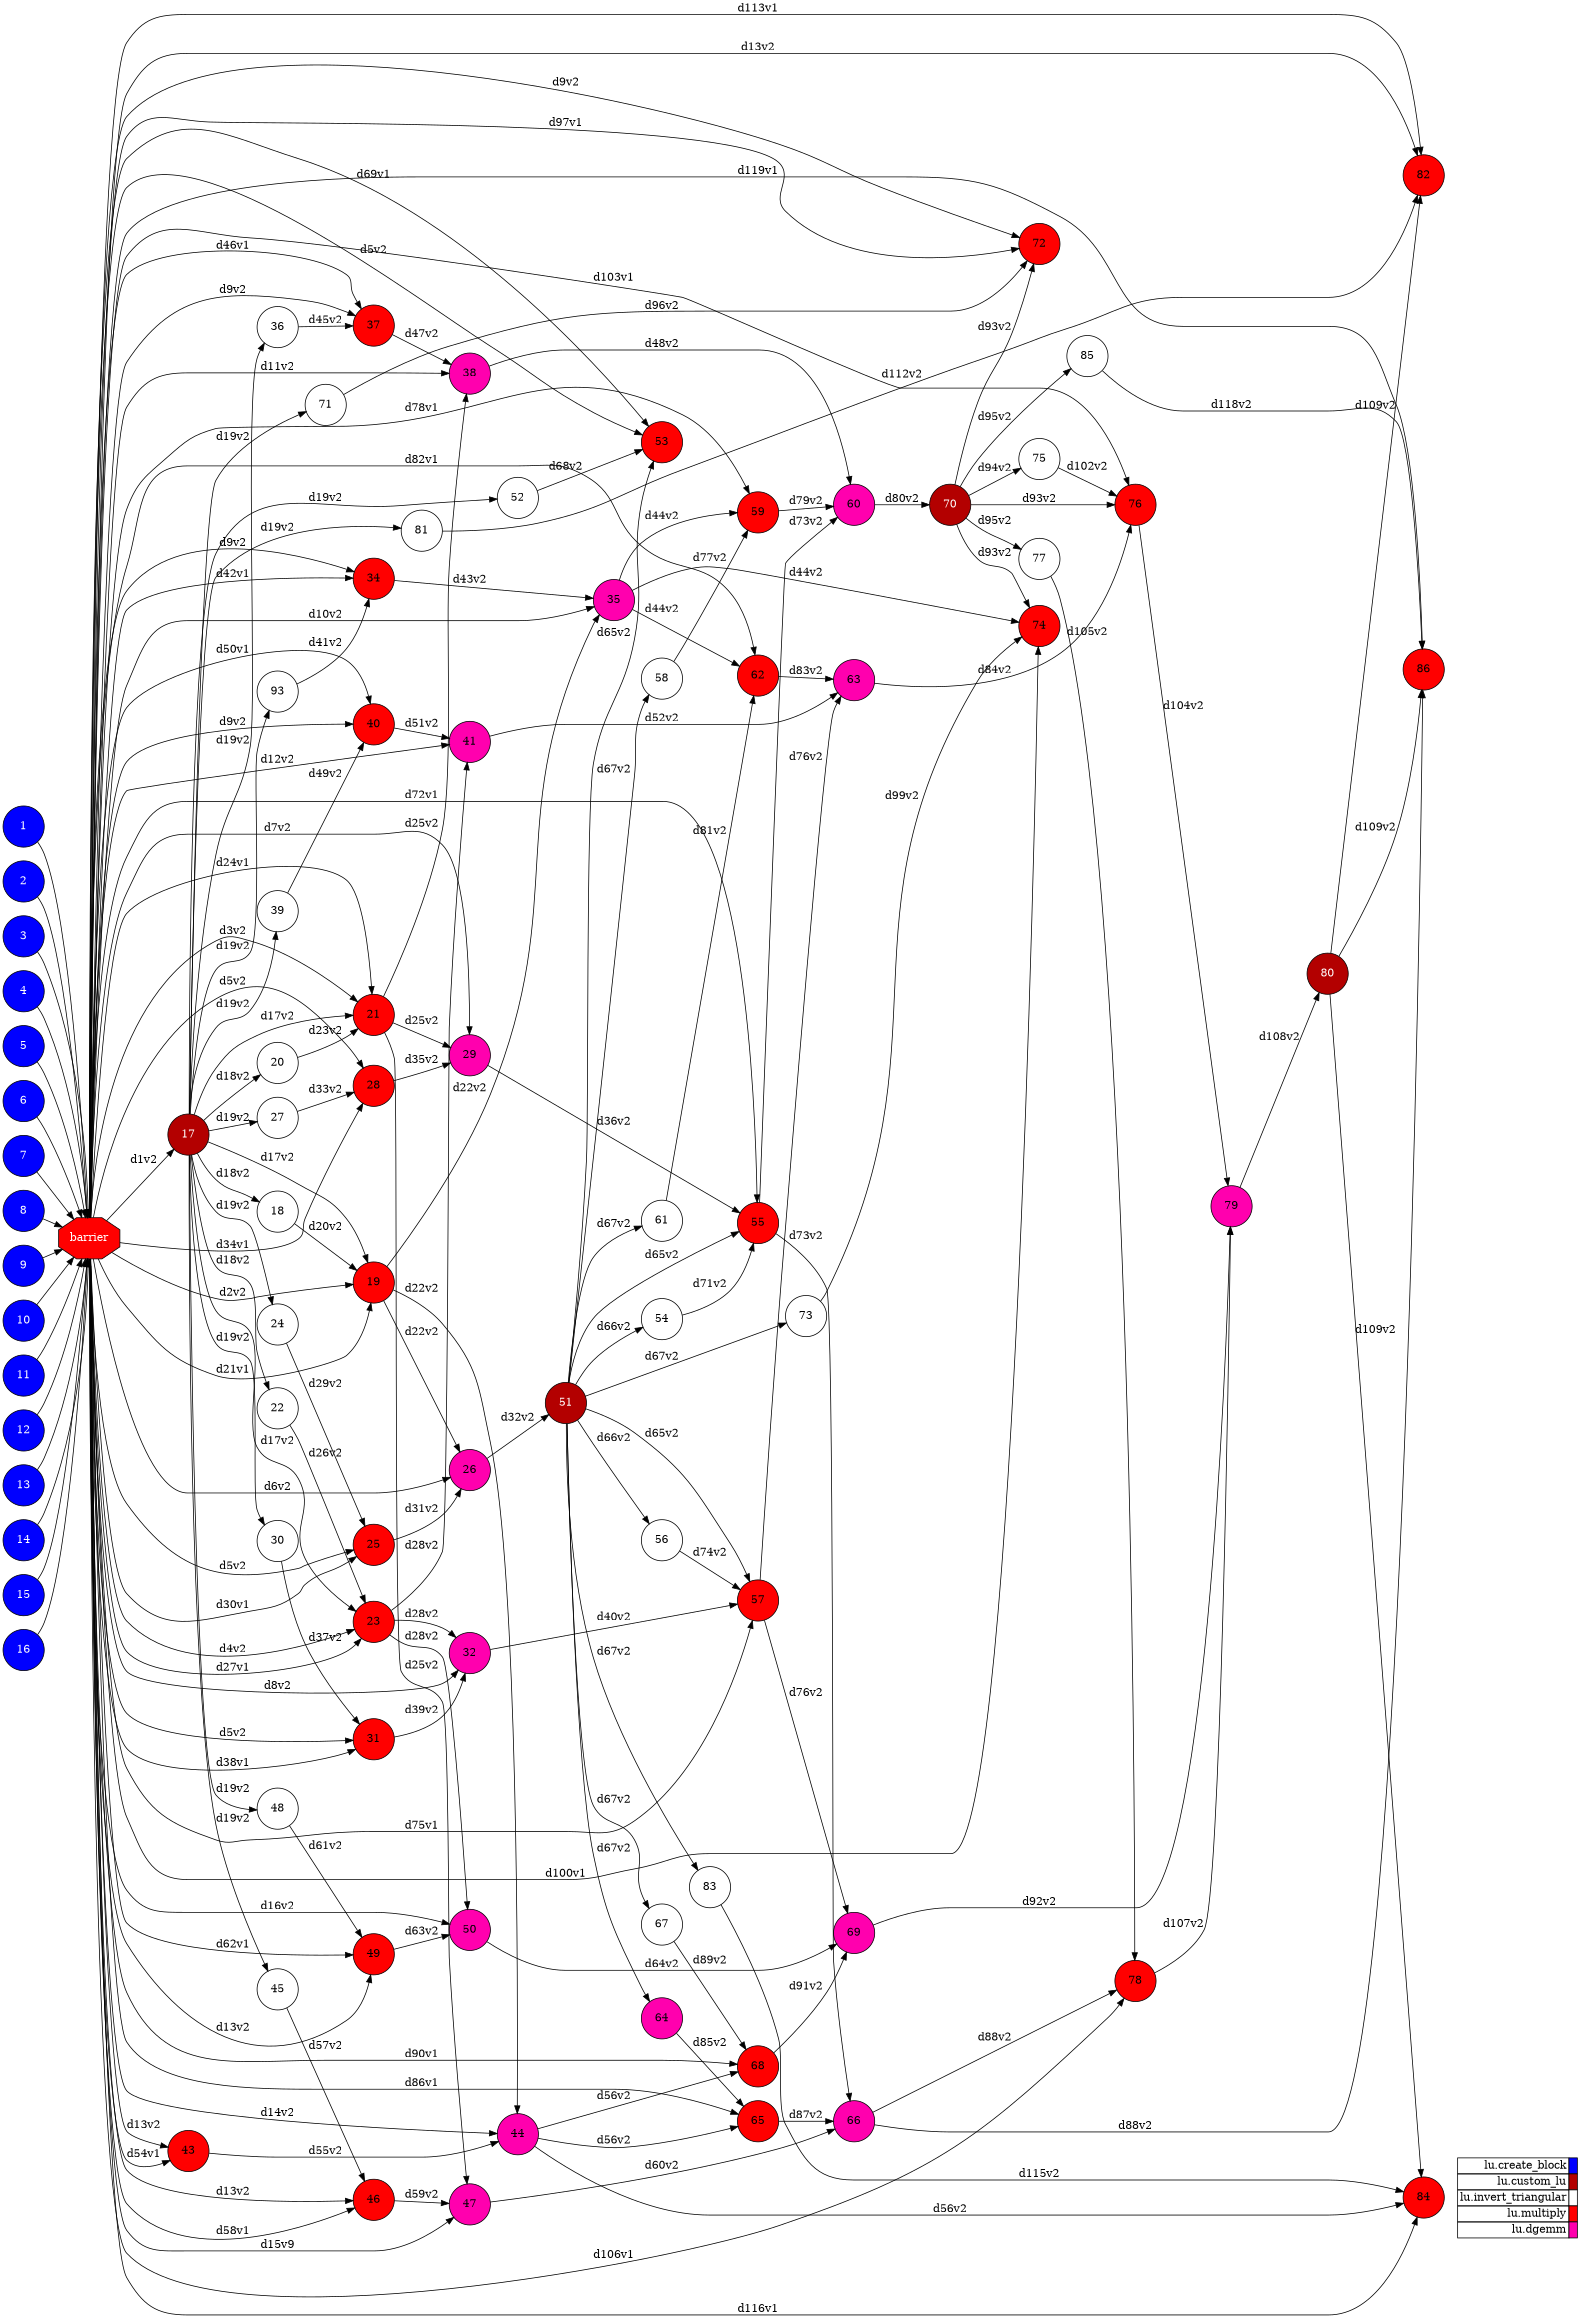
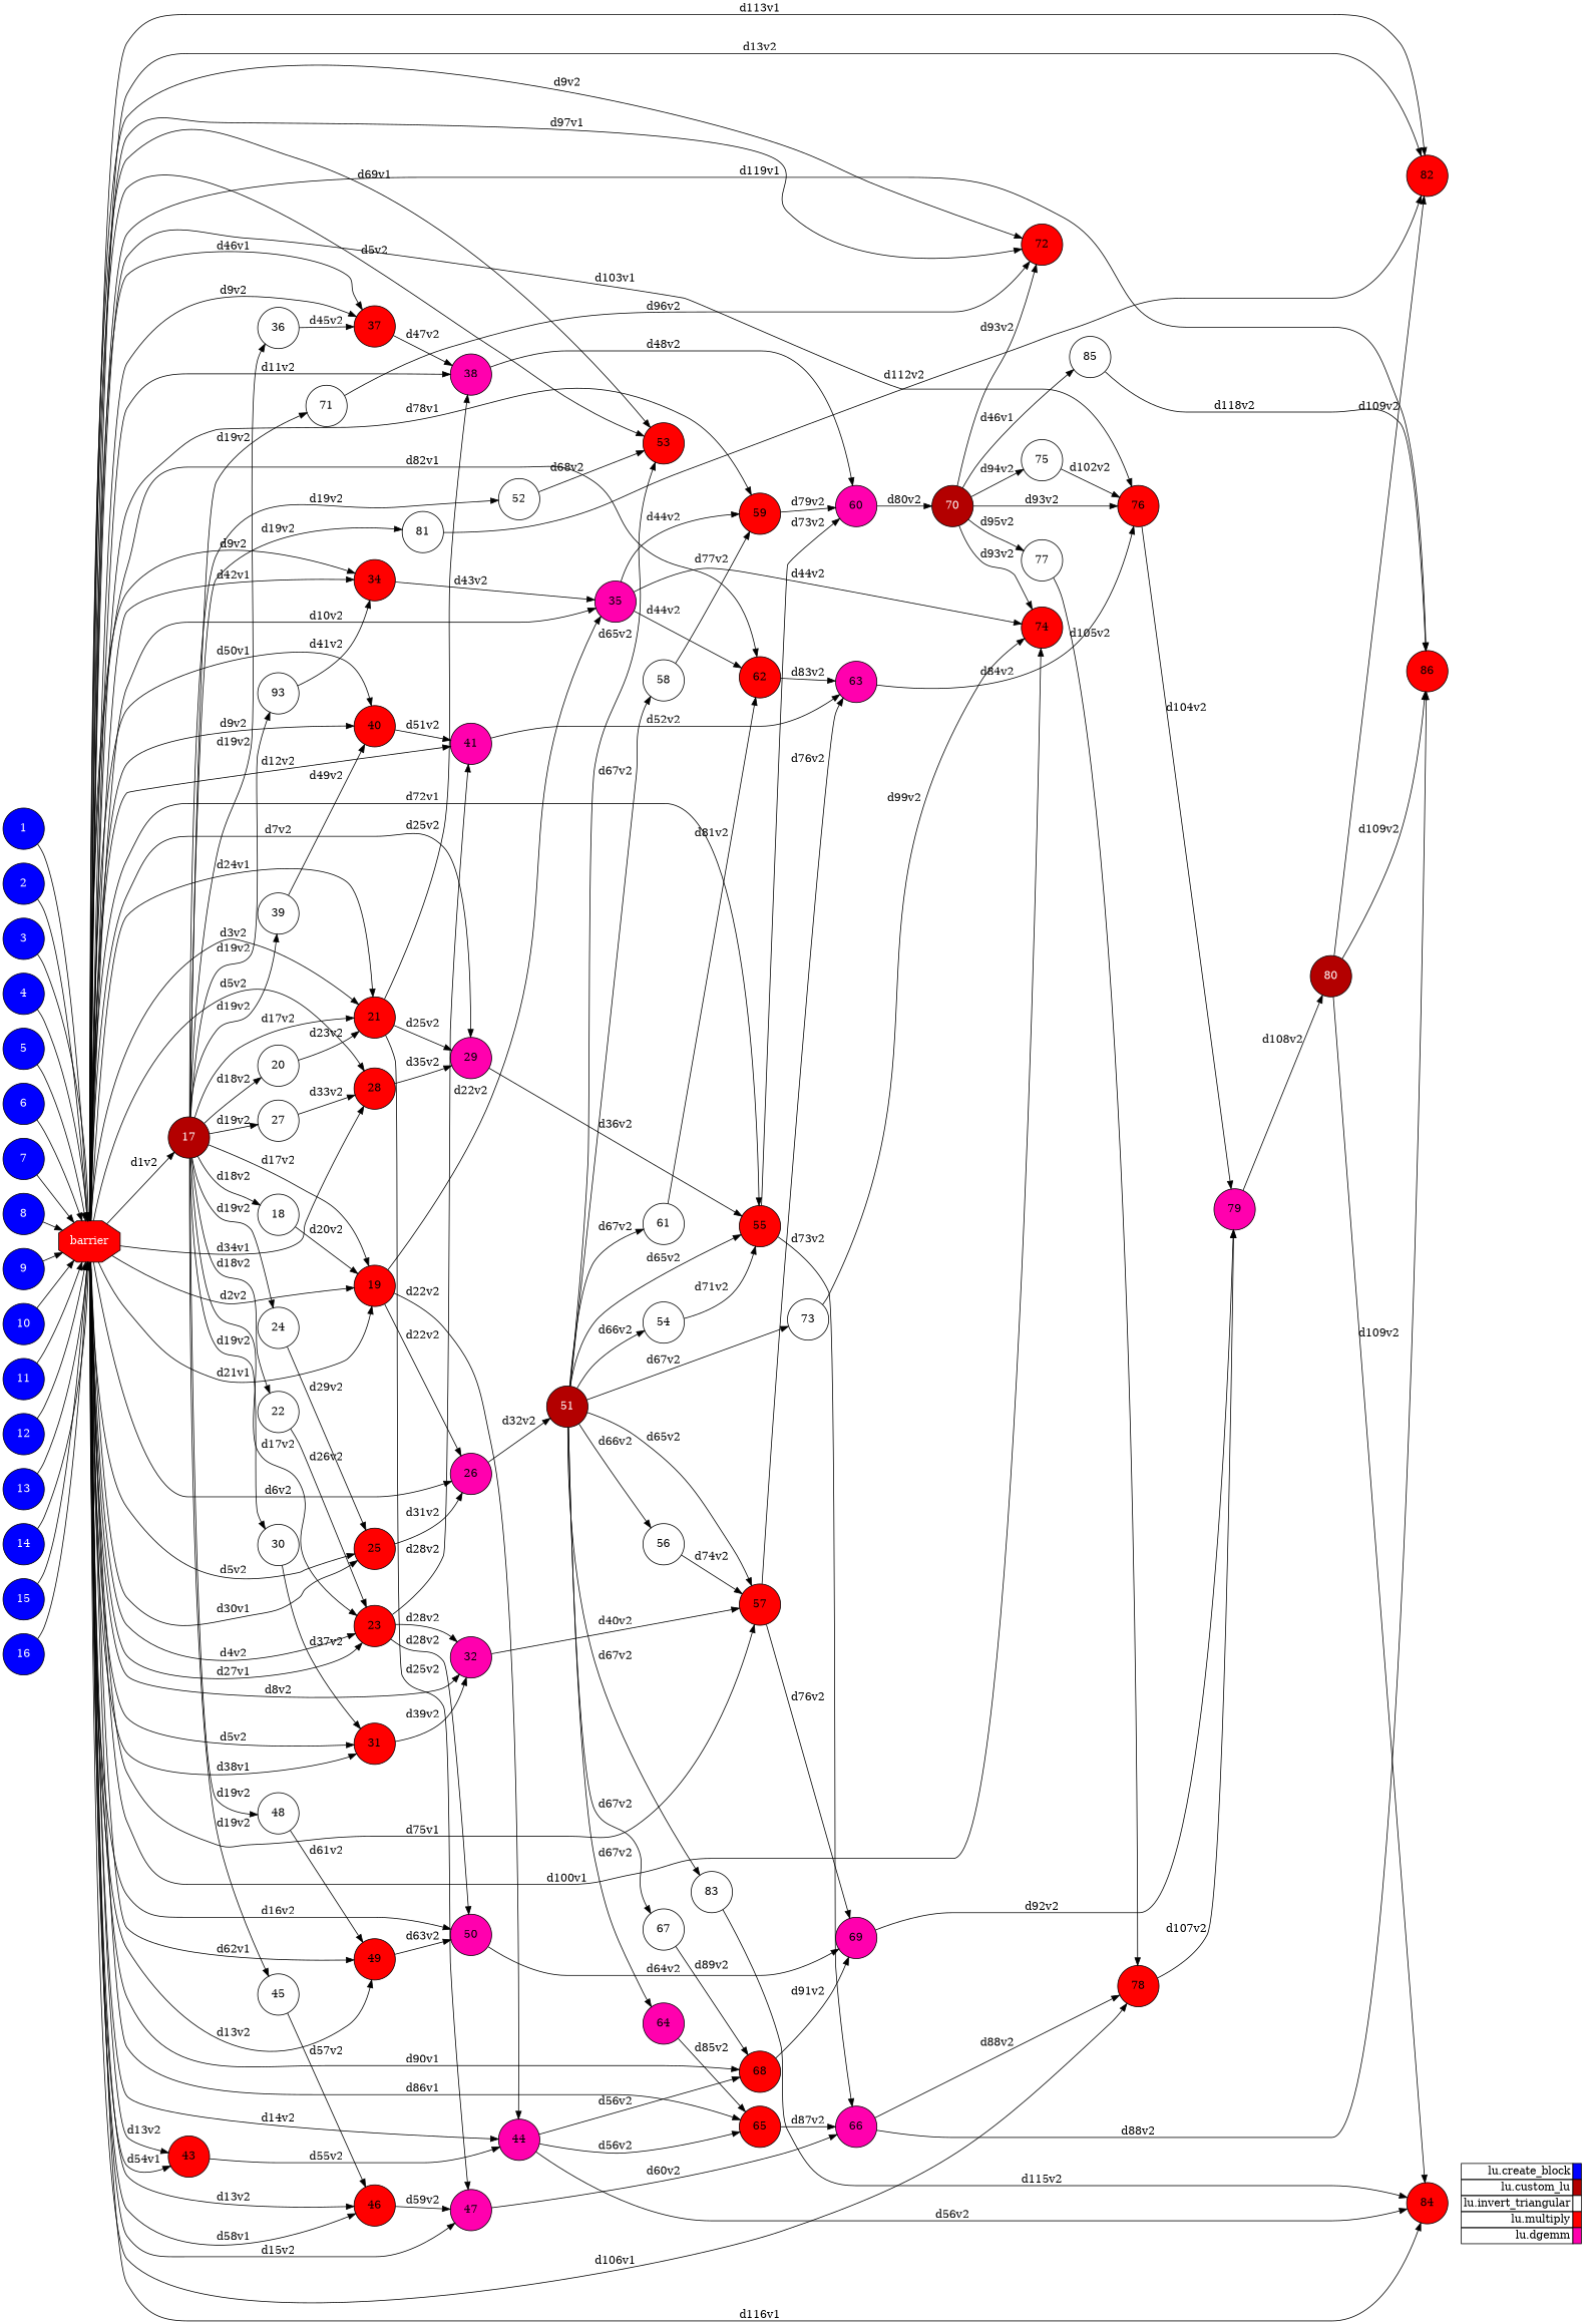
  digraph {
    labeljust=l
    rankdir=LR
    node [fillcolor="#ff0000" fontcolor="#000000" shape=circle style=filled]
    1 [fillcolor="#0000ff" fontcolor="#ffffff" height=0.75]
    n2 [fontcolor="#FFFFFF" height=0.75 label=barrier shape=octagon]
    2 [fillcolor="#0000ff" fontcolor="#ffffff" height=0.75]
    3 [fillcolor="#0000ff" fontcolor="#ffffff" height=0.75]
    4 [fillcolor="#0000ff" fontcolor="#ffffff" height=0.75]
    5 [fillcolor="#0000ff" fontcolor="#ffffff" height=0.75]
    6 [fillcolor="#0000ff" fontcolor="#ffffff" height=0.75]
    7 [fillcolor="#0000ff" fontcolor="#ffffff" height=0.75]
    8 [fillcolor="#0000ff" fontcolor="#ffffff" height=0.75]
    9 [fillcolor="#0000ff" fontcolor="#ffffff" height=0.75]
    10 [fillcolor="#0000ff" fontcolor="#ffffff" height=0.75]
    11 [fillcolor="#0000ff" fontcolor="#ffffff" height=0.75]
    12 [fillcolor="#0000ff" fontcolor="#ffffff" height=0.75]
    13 [fillcolor="#0000ff" fontcolor="#ffffff" height=0.75]
    14 [fillcolor="#0000ff" fontcolor="#ffffff" height=0.75]
    15 [fillcolor="#0000ff" fontcolor="#ffffff" height=0.75]
    16 [fillcolor="#0000ff" fontcolor="#ffffff" height=0.75]
    17 [fillcolor="#b30000" fontcolor="#ffffff" height=0.75]
    19 [height=0.75]
    21 [height=0.75]
    23 [height=0.75]
    25 [height=0.75]
    26 [fillcolor="#ff00ae" height=0.75]
    28 [height=0.75]
    29 [fillcolor="#ff00ae" height=0.75]
    31 [height=0.75]
    32 [fillcolor="#ff00ae" height=0.75]
    34 [height=0.75]
    35 [fillcolor="#ff00ae" height=0.75]
    37 [height=0.75]
    38 [fillcolor="#ff00ae" height=0.75]
    40 [height=0.75]
    41 [fillcolor="#ff00ae" height=0.75]
    43 [height=0.75]
    44 [fillcolor="#ff00ae" height=0.75]
    46 [height=0.75]
    47 [fillcolor="#ff00ae" height=0.75]
    49 [height=0.75]
    50 [fillcolor="#ff00ae" height=0.75]
    53 [height=0.75]
    55 [height=0.75]
    57 [height=0.75]
    59 [height=0.75]
    62 [height=0.75]
    65 [height=0.75]
    68 [height=0.75]
    72 [height=0.75]
    74 [height=0.75]
    76 [height=0.75]
    78 [height=0.75]
    82 [height=0.75]
    84 [height=0.75]
    86 [height=0.75]
    18 [fillcolor="#ffffff" height=0.75]
    20 [fillcolor="#ffffff" height=0.75]
    22 [fillcolor="#ffffff" height=0.75]
    24 [fillcolor="#ffffff" height=0.75]
    27 [fillcolor="#ffffff" height=0.75]
    30 [fillcolor="#ffffff" height=0.75]
    n60 [fillcolor="#ffffff" height=0.75 label=93]
    36 [fillcolor="#ffffff" height=0.75]
    39 [fillcolor="#ffffff" height=0.75]
    45 [fillcolor="#ffffff" height=0.75]
    48 [fillcolor="#ffffff" height=0.75]
    52 [fillcolor="#ffffff" height=0.75]
    71 [fillcolor="#ffffff" height=0.75]
    81 [fillcolor="#ffffff" height=0.75]
    51 [fillcolor="#b30000" fontcolor="#ffffff" height=0.75]
    60 [fillcolor="#ff00ae" height=0.75]
    63 [fillcolor="#ff00ae" height=0.75]
    66 [fillcolor="#ff00ae" height=0.75]
    69 [fillcolor="#ff00ae" height=0.75]
    54 [fillcolor="#ffffff" height=0.75]
    56 [fillcolor="#ffffff" height=0.75]
    58 [fillcolor="#ffffff" height=0.75]
    61 [fillcolor="#ffffff" height=0.75]
    64 [fillcolor="#ff00ae" height=0.75]
    67 [fillcolor="#ffffff" height=0.75]
    73 [fillcolor="#ffffff" height=0.75]
    83 [fillcolor="#ffffff" height=0.75]
    70 [fillcolor="#b30000" fontcolor="#ffffff" height=0.75]
    79 [fillcolor="#ff00ae" height=0.75]
    75 [fillcolor="#ffffff" height=0.75]
    77 [fillcolor="#ffffff" height=0.75]
    85 [fillcolor="#ffffff" height=0.75]
    80 [fillcolor="#b30000" fontcolor="#ffffff" height=0.75]
    n87 [height=0.75 label=<       <table border="0" cellpadding="2" cellspacing="0" cellborder="1"> <tr> <td align="right">lu.create_block</td> <td bgcolor="#0000ff">&nbsp;</td> </tr> <tr> <td align="right">lu.custom_lu</td> <td bgcolor="#b30000">&nbsp;</td> </tr> <tr> <td align="right">lu.invert_triangular</td> <td bgcolor="#ffffff">&nbsp;</td> </tr> <tr> <td align="right">lu.multiply</td> <td bgcolor="#ff0000">&nbsp;</td> </tr> <tr> <td align="right">lu.dgemm</td> <td bgcolor="#ff00ae">&nbsp;</td> </tr>       </table>     > shape=plaintext fillcolor="" fontcolor="" style=""]
    subgraph sub_1 {
      ranksep=0.20
      1
      n2
      2
      3
      4
      5
      6
      7
      8
      9
      10
      11
      12
      13
      14
      15
      16
      17
      19
      21
      23
      25
      26
      28
      29
      31
      32
      34
      35
      37
      38
      40
      41
      43
      44
      46
      47
      49
      50
      53
      55
      57
      59
      62
      65
      68
      72
      74
      76
      78
      82
      84
      86
      18
      20
      22
      24
      27
      30
      n60
      36
      39
      45
      48
      52
      71
      81
      51
      60
      63
      66
      69
      54
      56
      58
      61
      64
      67
      73
      83
      70
      79
      75
      77
      85
      80
    }
    subgraph sub_2 {
      label=Legend
      rank=sink
      ranksep=0.20
      n87
    }
    1 -> n2
    n2 -> 17 [label=d1v2]
    n2 -> 19 [label=d21v1]
    n2 -> 19 [label=d2v2]
    n2 -> 21 [label=d24v1]
    n2 -> 21 [label=d3v2]
    n2 -> 23 [label=d27v1]
    n2 -> 23 [label=d4v2]
    n2 -> 25 [label=d30v1]
    n2 -> 25 [label=d5v2]
    n2 -> 26 [label=d6v2]
    n2 -> 28 [label=d34v1]
    n2 -> 28 [label=d5v2]
    n2 -> 29 [label=d7v2]
    n2 -> 31 [label=d38v1]
    n2 -> 31 [label=d5v2]
    n2 -> 32 [label=d8v2]
    n2 -> 34 [label=d42v1]
    n2 -> 34 [label=d9v2]
    n2 -> 35 [label=d10v2]
    n2 -> 37 [label=d46v1]
    n2 -> 37 [label=d9v2]
    n2 -> 38 [label=d11v2]
    n2 -> 40 [label=d50v1]
    n2 -> 40 [label=d9v2]
    n2 -> 41 [label=d12v2]
    n2 -> 43 [label=d54v1]
    n2 -> 43 [label=d13v2]
    n2 -> 44 [label=d14v2]
    n2 -> 46 [label=d58v1]
    n2 -> 46 [label=d13v2]
-   n2 -> 47 [label=d15v9]
+   n2 -> 47 [label=d15v2]
    n2 -> 49 [label=d62v1]
    n2 -> 49 [label=d13v2]
    n2 -> 50 [label=d16v2]
    n2 -> 53 [label=d69v1]
    n2 -> 53 [label=d5v2]
    n2 -> 55 [label=d72v1]
    n2 -> 57 [label=d75v1]
    n2 -> 59 [label=d78v1]
    n2 -> 62 [label=d82v1]
    n2 -> 65 [label=d86v1]
    n2 -> 68 [label=d90v1]
    n2 -> 72 [label=d97v1]
    n2 -> 72 [label=d9v2]
    n2 -> 74 [label=d100v1]
    n2 -> 76 [label=d103v1]
    n2 -> 78 [label=d106v1]
    n2 -> 82 [label=d113v1]
    n2 -> 82 [label=d13v2]
    n2 -> 84 [label=d116v1]
    n2 -> 86 [label=d119v1]
    2 -> n2
    3 -> n2
    4 -> n2
    5 -> n2
    6 -> n2
    7 -> n2
    8 -> n2
    9 -> n2
    10 -> n2
    11 -> n2
    12 -> n2
    13 -> n2
    14 -> n2
    15 -> n2
    16 -> n2
    17 -> 19 [label=d17v2]
    17 -> 21 [label=d17v2]
    17 -> 23 [label=d17v2]
    17 -> 18 [label=d18v2]
    17 -> 20 [label=d18v2]
    17 -> 22 [label=d18v2]
    17 -> 24 [label=d19v2]
    17 -> 27 [label=d19v2]
    17 -> 30 [label=d19v2]
    17 -> n60 [label=d19v2]
    17 -> 36 [label=d19v2]
    17 -> 39 [label=d19v2]
    17 -> 45 [label=d19v2]
    17 -> 48 [label=d19v2]
    17 -> 52 [label=d19v2]
    17 -> 71 [label=d19v2]
    17 -> 81 [label=d19v2]
    19 -> 26 [label=d22v2]
    19 -> 35 [label=d22v2]
    19 -> 44 [label=d22v2]
    21 -> 29 [label=d25v2]
    21 -> 38 [label=d25v2]
    21 -> 47 [label=d25v2]
    23 -> 32 [label=d28v2]
    23 -> 41 [label=d28v2]
    23 -> 50 [label=d28v2]
    25 -> 26 [label=d31v2]
    26 -> 51 [label=d32v2]
    28 -> 29 [label=d35v2]
    29 -> 55 [label=d36v2]
    31 -> 32 [label=d39v2]
    32 -> 57 [label=d40v2]
    34 -> 35 [label=d43v2]
    35 -> 59 [label=d44v2]
    35 -> 62 [label=d44v2]
    35 -> 74 [label=d44v2]
    37 -> 38 [label=d47v2]
    38 -> 60 [label=d48v2]
    40 -> 41 [label=d51v2]
    41 -> 63 [label=d52v2]
    43 -> 44 [label=d55v2]
    44 -> 65 [label=d56v2]
    44 -> 68 [label=d56v2]
    44 -> 84 [label=d56v2]
    46 -> 47 [label=d59v2]
    47 -> 66 [label=d60v2]
    49 -> 50 [label=d63v2]
    50 -> 69 [label=d64v2]
    55 -> 60 [label=d73v2]
    55 -> 66 [label=d73v2]
    57 -> 63 [label=d76v2]
    57 -> 69 [label=d76v2]
    59 -> 60 [label=d79v2]
    62 -> 63 [label=d83v2]
    65 -> 66 [label=d87v2]
    68 -> 69 [label=d91v2]
    76 -> 79 [label=d104v2]
    78 -> 79 [label=d107v2]
    18 -> 19 [label=d20v2]
    20 -> 21 [label=d23v2]
    22 -> 23 [label=d26v2]
    24 -> 25 [label=d29v2]
    27 -> 28 [label=d33v2]
    30 -> 31 [label=d37v2]
    n60 -> 34 [label=d41v2]
    36 -> 37 [label=d45v2]
    39 -> 40 [label=d49v2]
    45 -> 46 [label=d57v2]
    48 -> 49 [label=d61v2]
    52 -> 53 [label=d68v2]
    71 -> 72 [label=d96v2]
    81 -> 82 [label=d112v2]
    51 -> 53 [label=d65v2]
    51 -> 55 [label=d65v2]
    51 -> 57 [label=d65v2]
    51 -> 54 [label=d66v2]
    51 -> 56 [label=d66v2]
    51 -> 58 [label=d67v2]
    51 -> 61 [label=d67v2]
    51 -> 64 [label=d67v2]
    51 -> 67 [label=d67v2]
    51 -> 73 [label=d67v2]
    51 -> 83 [label=d67v2]
    60 -> 70 [label=d80v2]
    63 -> 76 [label=d84v2]
    66 -> 78 [label=d88v2]
    66 -> 86 [label=d88v2]
    69 -> 79 [label=d92v2]
    54 -> 55 [label=d71v2]
    56 -> 57 [label=d74v2]
    58 -> 59 [label=d77v2]
    61 -> 62 [label=d81v2]
    64 -> 65 [label=d85v2]
    67 -> 68 [label=d89v2]
    73 -> 74 [label=d99v2]
    83 -> 84 [label=d115v2]
    70 -> 72 [label=d93v2]
    70 -> 74 [label=d93v2]
    70 -> 76 [label=d93v2]
    70 -> 75 [label=d94v2]
    70 -> 77 [label=d95v2]
-   70 -> 85 [label=d95v2]
+   70 -> 85 [label=d46v1]
    79 -> 80 [label=d108v2]
    75 -> 76 [label=d102v2]
    77 -> 78 [label=d105v2]
    85 -> 86 [label=d118v2]
    80 -> 82 [label=d109v2]
    80 -> 84 [label=d109v2]
    80 -> 86 [label=d109v2]
  }
